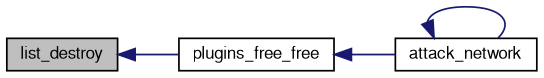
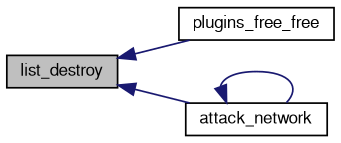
  digraph {
    rankdir=LR
    node [color=black fontname=FreeSans fontsize=10 shape=record]
    edge [color=midnightblue dir=back fontname=FreeSans fontsize=10 labelfontname=FreeSans labelfontsize=10 style=solid]
    n1 [fillcolor=grey75 fontcolor=black height=0.2 label=list_destroy style=filled width=0.4]
    n2 [height=0.2 label=plugins_free_free width=0.4]
    n3 [height=0.2 label=attack_network width=0.4]
    n1 -> n2
-   n2 -> n3
+   n1 -> n3
    n3 -> n3
  }
